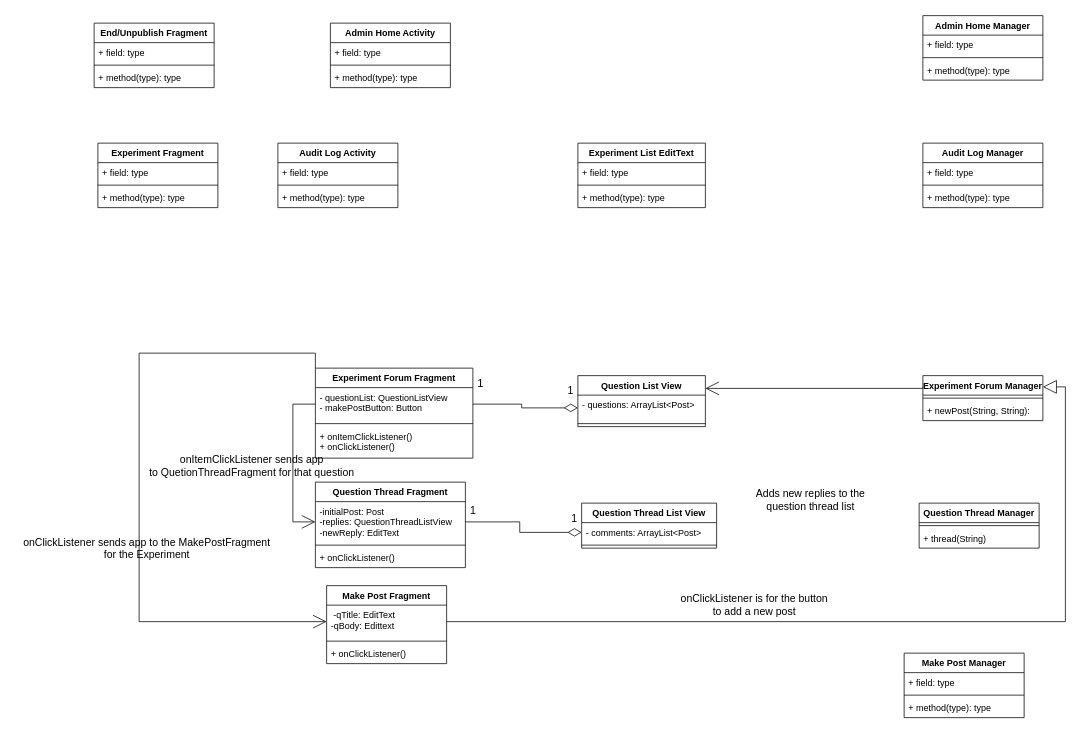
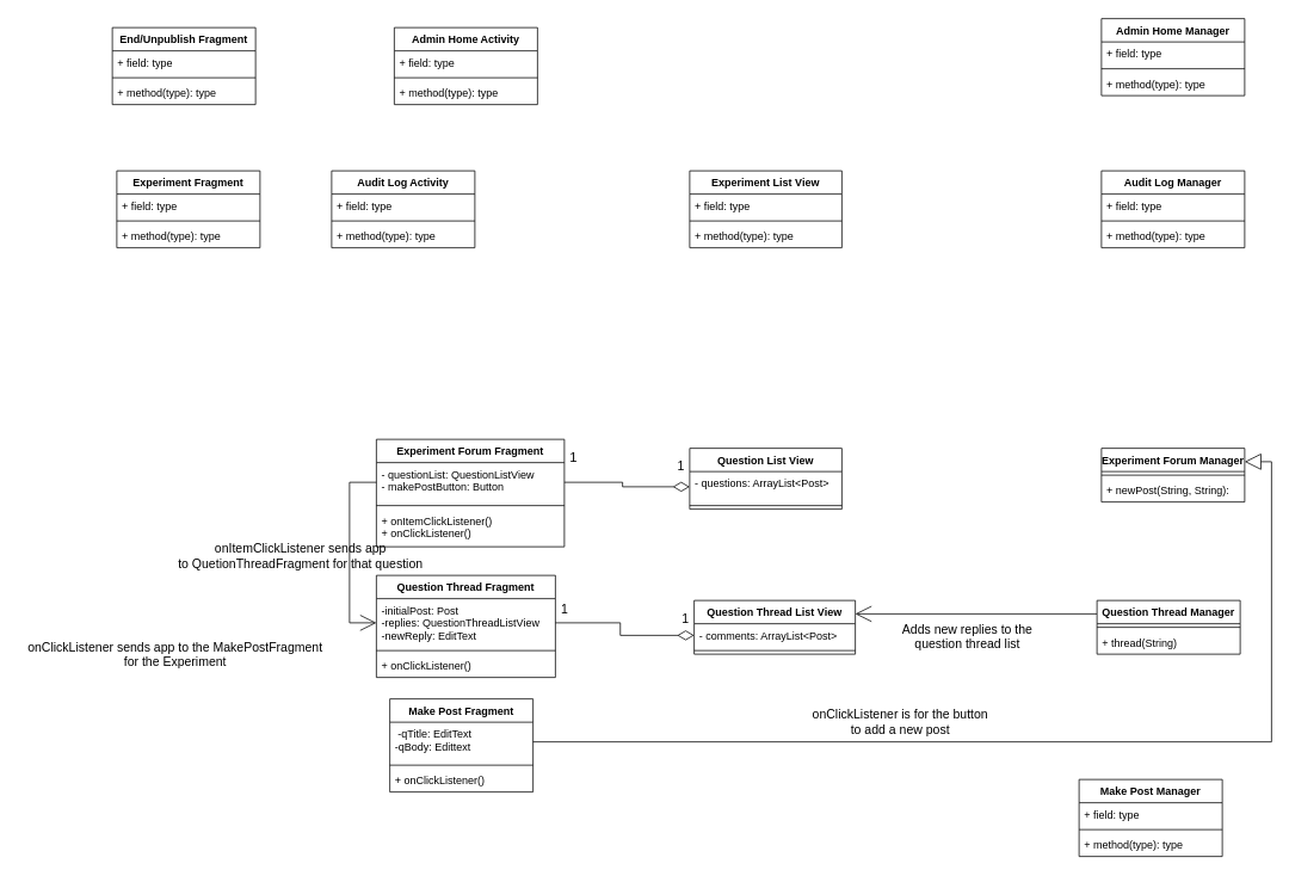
  <mxCell id="0" />
  <mxCell id="1" parent="0" />
  <mxCell id="2" value="End/Unpublish Fragment" style="swimlane;fontStyle=1;align=center;verticalAlign=top;childLayout=stackLayout;horizontal=1;startSize=26;horizontalStack=0;resizeParent=1;resizeParentMax=0;resizeLast=0;collapsible=1;marginBottom=0;" parent="1" vertex="1"><mxGeometry x="125" y="30" width="160" height="86" as="geometry" /></mxCell>
  <mxCell id="3" value="+ field: type" style="text;strokeColor=none;fillColor=none;align=left;verticalAlign=top;spacingLeft=4;spacingRight=4;overflow=hidden;rotatable=0;points=[[0,0.5],[1,0.5]];portConstraint=eastwest;" parent="2" vertex="1"><mxGeometry y="26" width="160" height="26" as="geometry" /></mxCell>
  <mxCell id="4" value="" style="line;strokeWidth=1;fillColor=none;align=left;verticalAlign=middle;spacingTop=-1;spacingLeft=3;spacingRight=3;rotatable=0;labelPosition=right;points=[];portConstraint=eastwest;" parent="2" vertex="1"><mxGeometry y="52" width="160" height="8" as="geometry" /></mxCell>
  <mxCell id="5" value="+ method(type): type" style="text;strokeColor=none;fillColor=none;align=left;verticalAlign=top;spacingLeft=4;spacingRight=4;overflow=hidden;rotatable=0;points=[[0,0.5],[1,0.5]];portConstraint=eastwest;" parent="2" vertex="1"><mxGeometry y="60" width="160" height="26" as="geometry" /></mxCell>
  <mxCell id="6" value="Audit Log Activity" style="swimlane;fontStyle=1;align=center;verticalAlign=top;childLayout=stackLayout;horizontal=1;startSize=26;horizontalStack=0;resizeParent=1;resizeParentMax=0;resizeLast=0;collapsible=1;marginBottom=0;" parent="1" vertex="1"><mxGeometry x="370" y="190" width="160" height="86" as="geometry" /></mxCell>
  <mxCell id="7" value="+ field: type" style="text;strokeColor=none;fillColor=none;align=left;verticalAlign=top;spacingLeft=4;spacingRight=4;overflow=hidden;rotatable=0;points=[[0,0.5],[1,0.5]];portConstraint=eastwest;" parent="6" vertex="1"><mxGeometry y="26" width="160" height="26" as="geometry" /></mxCell>
  <mxCell id="8" value="" style="line;strokeWidth=1;fillColor=none;align=left;verticalAlign=middle;spacingTop=-1;spacingLeft=3;spacingRight=3;rotatable=0;labelPosition=right;points=[];portConstraint=eastwest;" parent="6" vertex="1"><mxGeometry y="52" width="160" height="8" as="geometry" /></mxCell>
  <mxCell id="9" value="+ method(type): type" style="text;strokeColor=none;fillColor=none;align=left;verticalAlign=top;spacingLeft=4;spacingRight=4;overflow=hidden;rotatable=0;points=[[0,0.5],[1,0.5]];portConstraint=eastwest;" parent="6" vertex="1"><mxGeometry y="60" width="160" height="26" as="geometry" /></mxCell>
- <mxCell id="10" style="edgeStyle=orthogonalEdgeStyle;rounded=0;orthogonalLoop=1;jettySize=auto;html=1;exitX=0;exitY=0;exitDx=0;exitDy=0;entryX=0;entryY=0.5;entryDx=0;entryDy=0;endArrow=open;endFill=0;endSize=16;strokeWidth=1;" edge="1" parent="1" source="11" target="20"><mxGeometry relative="1" as="geometry"><Array as="points"><mxPoint x="420" y="470" /><mxPoint x="185" y="470" /><mxPoint x="185" y="828" /></Array></mxGeometry></mxCell>
  <mxCell id="11" value="Experiment Forum Fragment" style="swimlane;fontStyle=1;align=center;verticalAlign=top;childLayout=stackLayout;horizontal=1;startSize=26;horizontalStack=0;resizeParent=1;resizeParentMax=0;resizeLast=0;collapsible=1;marginBottom=0;" parent="1" vertex="1"><mxGeometry x="420" y="490" width="210" height="120" as="geometry" /></mxCell>
  <mxCell id="12" value="- questionList: QuestionListView&#10;- makePostButton: Button&#10;" style="text;strokeColor=none;fillColor=none;align=left;verticalAlign=top;spacingLeft=4;spacingRight=4;overflow=hidden;rotatable=0;points=[[0,0.5],[1,0.5]];portConstraint=eastwest;" parent="11" vertex="1"><mxGeometry y="26" width="210" height="44" as="geometry" /></mxCell>
  <mxCell id="13" value="" style="line;strokeWidth=1;fillColor=none;align=left;verticalAlign=middle;spacingTop=-1;spacingLeft=3;spacingRight=3;rotatable=0;labelPosition=right;points=[];portConstraint=eastwest;" parent="11" vertex="1"><mxGeometry y="70" width="210" height="8" as="geometry" /></mxCell>
  <mxCell id="14" value="+ onItemClickListener()&#10;+ onClickListener()&#10;" style="text;strokeColor=none;fillColor=none;align=left;verticalAlign=top;spacingLeft=4;spacingRight=4;overflow=hidden;rotatable=0;points=[[0,0.5],[1,0.5]];portConstraint=eastwest;" parent="11" vertex="1"><mxGeometry y="78" width="210" height="42" as="geometry" /></mxCell>
  <mxCell id="15" value="Question Thread Fragment" style="swimlane;fontStyle=1;align=center;verticalAlign=top;childLayout=stackLayout;horizontal=1;startSize=26;horizontalStack=0;resizeParent=1;resizeParentMax=0;resizeLast=0;collapsible=1;marginBottom=0;" parent="1" vertex="1"><mxGeometry x="420" y="642" width="200" height="114" as="geometry" /></mxCell>
  <mxCell id="16" value="-initialPost: Post&#10;-replies: QuestionThreadListView&#10;-newReply: EditText" style="text;strokeColor=none;fillColor=none;align=left;verticalAlign=top;spacingLeft=4;spacingRight=4;overflow=hidden;rotatable=0;points=[[0,0.5],[1,0.5]];portConstraint=eastwest;" parent="15" vertex="1"><mxGeometry y="26" width="200" height="54" as="geometry" /></mxCell>
  <mxCell id="17" value="" style="line;strokeWidth=1;fillColor=none;align=left;verticalAlign=middle;spacingTop=-1;spacingLeft=3;spacingRight=3;rotatable=0;labelPosition=right;points=[];portConstraint=eastwest;" parent="15" vertex="1"><mxGeometry y="80" width="200" height="8" as="geometry" /></mxCell>
  <mxCell id="18" value="+ onClickListener()" style="text;strokeColor=none;fillColor=none;align=left;verticalAlign=top;spacingLeft=4;spacingRight=4;overflow=hidden;rotatable=0;points=[[0,0.5],[1,0.5]];portConstraint=eastwest;" parent="15" vertex="1"><mxGeometry y="88" width="200" height="26" as="geometry" /></mxCell>
  <mxCell id="19" value="Make Post Fragment" style="swimlane;fontStyle=1;align=center;verticalAlign=top;childLayout=stackLayout;horizontal=1;startSize=26;horizontalStack=0;resizeParent=1;resizeParentMax=0;resizeLast=0;collapsible=1;marginBottom=0;" parent="1" vertex="1"><mxGeometry x="435" y="780" width="160" height="104" as="geometry" /></mxCell>
  <mxCell id="20" value=" -qTitle: EditText&#10;-qBody: Edittext&#10;" style="text;strokeColor=none;fillColor=none;align=left;verticalAlign=top;spacingLeft=4;spacingRight=4;overflow=hidden;rotatable=0;points=[[0,0.5],[1,0.5]];portConstraint=eastwest;" parent="19" vertex="1"><mxGeometry y="26" width="160" height="44" as="geometry" /></mxCell>
  <mxCell id="21" value="" style="line;strokeWidth=1;fillColor=none;align=left;verticalAlign=middle;spacingTop=-1;spacingLeft=3;spacingRight=3;rotatable=0;labelPosition=right;points=[];portConstraint=eastwest;" parent="19" vertex="1"><mxGeometry y="70" width="160" height="8" as="geometry" /></mxCell>
  <mxCell id="22" value="+ onClickListener()" style="text;strokeColor=none;fillColor=none;align=left;verticalAlign=top;spacingLeft=4;spacingRight=4;overflow=hidden;rotatable=0;points=[[0,0.5],[1,0.5]];portConstraint=eastwest;" parent="19" vertex="1"><mxGeometry y="78" width="160" height="26" as="geometry" /></mxCell>
  <mxCell id="23" value="Admin Home Activity" style="swimlane;fontStyle=1;align=center;verticalAlign=top;childLayout=stackLayout;horizontal=1;startSize=26;horizontalStack=0;resizeParent=1;resizeParentMax=0;resizeLast=0;collapsible=1;marginBottom=0;" parent="1" vertex="1"><mxGeometry x="440" y="30" width="160" height="86" as="geometry" /></mxCell>
  <mxCell id="24" value="+ field: type" style="text;strokeColor=none;fillColor=none;align=left;verticalAlign=top;spacingLeft=4;spacingRight=4;overflow=hidden;rotatable=0;points=[[0,0.5],[1,0.5]];portConstraint=eastwest;" parent="23" vertex="1"><mxGeometry y="26" width="160" height="26" as="geometry" /></mxCell>
  <mxCell id="25" value="" style="line;strokeWidth=1;fillColor=none;align=left;verticalAlign=middle;spacingTop=-1;spacingLeft=3;spacingRight=3;rotatable=0;labelPosition=right;points=[];portConstraint=eastwest;" parent="23" vertex="1"><mxGeometry y="52" width="160" height="8" as="geometry" /></mxCell>
  <mxCell id="26" value="+ method(type): type" style="text;strokeColor=none;fillColor=none;align=left;verticalAlign=top;spacingLeft=4;spacingRight=4;overflow=hidden;rotatable=0;points=[[0,0.5],[1,0.5]];portConstraint=eastwest;" parent="23" vertex="1"><mxGeometry y="60" width="160" height="26" as="geometry" /></mxCell>
  <mxCell id="27" value="Experiment Fragment" style="swimlane;fontStyle=1;align=center;verticalAlign=top;childLayout=stackLayout;horizontal=1;startSize=26;horizontalStack=0;resizeParent=1;resizeParentMax=0;resizeLast=0;collapsible=1;marginBottom=0;" parent="1" vertex="1"><mxGeometry x="130" y="190" width="160" height="86" as="geometry" /></mxCell>
  <mxCell id="28" value="+ field: type" style="text;strokeColor=none;fillColor=none;align=left;verticalAlign=top;spacingLeft=4;spacingRight=4;overflow=hidden;rotatable=0;points=[[0,0.5],[1,0.5]];portConstraint=eastwest;" parent="27" vertex="1"><mxGeometry y="26" width="160" height="26" as="geometry" /></mxCell>
  <mxCell id="29" value="" style="line;strokeWidth=1;fillColor=none;align=left;verticalAlign=middle;spacingTop=-1;spacingLeft=3;spacingRight=3;rotatable=0;labelPosition=right;points=[];portConstraint=eastwest;" parent="27" vertex="1"><mxGeometry y="52" width="160" height="8" as="geometry" /></mxCell>
  <mxCell id="30" value="+ method(type): type" style="text;strokeColor=none;fillColor=none;align=left;verticalAlign=top;spacingLeft=4;spacingRight=4;overflow=hidden;rotatable=0;points=[[0,0.5],[1,0.5]];portConstraint=eastwest;" parent="27" vertex="1"><mxGeometry y="60" width="160" height="26" as="geometry" /></mxCell>
  <mxCell id="31" value="Audit Log Manager" style="swimlane;fontStyle=1;align=center;verticalAlign=top;childLayout=stackLayout;horizontal=1;startSize=26;horizontalStack=0;resizeParent=1;resizeParentMax=0;resizeLast=0;collapsible=1;marginBottom=0;" parent="1" vertex="1"><mxGeometry x="1230" y="190" width="160" height="86" as="geometry" /></mxCell>
  <mxCell id="32" value="+ field: type" style="text;strokeColor=none;fillColor=none;align=left;verticalAlign=top;spacingLeft=4;spacingRight=4;overflow=hidden;rotatable=0;points=[[0,0.5],[1,0.5]];portConstraint=eastwest;" parent="31" vertex="1"><mxGeometry y="26" width="160" height="26" as="geometry" /></mxCell>
  <mxCell id="33" value="" style="line;strokeWidth=1;fillColor=none;align=left;verticalAlign=middle;spacingTop=-1;spacingLeft=3;spacingRight=3;rotatable=0;labelPosition=right;points=[];portConstraint=eastwest;" parent="31" vertex="1"><mxGeometry y="52" width="160" height="8" as="geometry" /></mxCell>
  <mxCell id="34" value="+ method(type): type" style="text;strokeColor=none;fillColor=none;align=left;verticalAlign=top;spacingLeft=4;spacingRight=4;overflow=hidden;rotatable=0;points=[[0,0.5],[1,0.5]];portConstraint=eastwest;" parent="31" vertex="1"><mxGeometry y="60" width="160" height="26" as="geometry" /></mxCell>
- <mxCell id="35" style="edgeStyle=orthogonalEdgeStyle;rounded=0;orthogonalLoop=1;jettySize=auto;html=1;exitX=0;exitY=0.25;exitDx=0;exitDy=0;entryX=1;entryY=0.25;entryDx=0;entryDy=0;endArrow=open;endFill=0;endSize=16;strokeWidth=1;" edge="1" parent="1" source="36" target="51"><mxGeometry relative="1" as="geometry"><Array as="points"><mxPoint x="1230" y="517" /></Array></mxGeometry></mxCell>
  <mxCell id="36" value="Experiment Forum Manager" style="swimlane;fontStyle=1;align=center;verticalAlign=top;childLayout=stackLayout;horizontal=1;startSize=26;horizontalStack=0;resizeParent=1;resizeParentMax=0;resizeLast=0;collapsible=1;marginBottom=0;" parent="1" vertex="1"><mxGeometry x="1230" y="500" width="160" height="60" as="geometry" /></mxCell>
  <mxCell id="37" value="" style="line;strokeWidth=1;fillColor=none;align=left;verticalAlign=middle;spacingTop=-1;spacingLeft=3;spacingRight=3;rotatable=0;labelPosition=right;points=[];portConstraint=eastwest;" parent="36" vertex="1"><mxGeometry y="26" width="160" height="8" as="geometry" /></mxCell>
  <mxCell id="38" value="+ newPost(String, String):" style="text;strokeColor=none;fillColor=none;align=left;verticalAlign=top;spacingLeft=4;spacingRight=4;overflow=hidden;rotatable=0;points=[[0,0.5],[1,0.5]];portConstraint=eastwest;" parent="36" vertex="1"><mxGeometry y="34" width="160" height="26" as="geometry" /></mxCell>
  <mxCell id="39" value="Make Post Manager" style="swimlane;fontStyle=1;align=center;verticalAlign=top;childLayout=stackLayout;horizontal=1;startSize=26;horizontalStack=0;resizeParent=1;resizeParentMax=0;resizeLast=0;collapsible=1;marginBottom=0;" parent="1" vertex="1"><mxGeometry x="1205" y="870" width="160" height="86" as="geometry" /></mxCell>
  <mxCell id="40" value="+ field: type" style="text;strokeColor=none;fillColor=none;align=left;verticalAlign=top;spacingLeft=4;spacingRight=4;overflow=hidden;rotatable=0;points=[[0,0.5],[1,0.5]];portConstraint=eastwest;" parent="39" vertex="1"><mxGeometry y="26" width="160" height="26" as="geometry" /></mxCell>
  <mxCell id="41" value="" style="line;strokeWidth=1;fillColor=none;align=left;verticalAlign=middle;spacingTop=-1;spacingLeft=3;spacingRight=3;rotatable=0;labelPosition=right;points=[];portConstraint=eastwest;" parent="39" vertex="1"><mxGeometry y="52" width="160" height="8" as="geometry" /></mxCell>
  <mxCell id="42" value="+ method(type): type" style="text;strokeColor=none;fillColor=none;align=left;verticalAlign=top;spacingLeft=4;spacingRight=4;overflow=hidden;rotatable=0;points=[[0,0.5],[1,0.5]];portConstraint=eastwest;" parent="39" vertex="1"><mxGeometry y="60" width="160" height="26" as="geometry" /></mxCell>
  <mxCell id="43" value="Admin Home Manager" style="swimlane;fontStyle=1;align=center;verticalAlign=top;childLayout=stackLayout;horizontal=1;startSize=26;horizontalStack=0;resizeParent=1;resizeParentMax=0;resizeLast=0;collapsible=1;marginBottom=0;" parent="1" vertex="1"><mxGeometry x="1230" y="20" width="160" height="86" as="geometry" /></mxCell>
  <mxCell id="44" value="+ field: type" style="text;strokeColor=none;fillColor=none;align=left;verticalAlign=top;spacingLeft=4;spacingRight=4;overflow=hidden;rotatable=0;points=[[0,0.5],[1,0.5]];portConstraint=eastwest;" parent="43" vertex="1"><mxGeometry y="26" width="160" height="26" as="geometry" /></mxCell>
  <mxCell id="45" value="" style="line;strokeWidth=1;fillColor=none;align=left;verticalAlign=middle;spacingTop=-1;spacingLeft=3;spacingRight=3;rotatable=0;labelPosition=right;points=[];portConstraint=eastwest;" parent="43" vertex="1"><mxGeometry y="52" width="160" height="8" as="geometry" /></mxCell>
  <mxCell id="46" value="+ method(type): type" style="text;strokeColor=none;fillColor=none;align=left;verticalAlign=top;spacingLeft=4;spacingRight=4;overflow=hidden;rotatable=0;points=[[0,0.5],[1,0.5]];portConstraint=eastwest;" parent="43" vertex="1"><mxGeometry y="60" width="160" height="26" as="geometry" /></mxCell>
- <mxCell id="47" value="Experiment List EditText" style="swimlane;fontStyle=1;align=center;verticalAlign=top;childLayout=stackLayout;horizontal=1;startSize=26;horizontalStack=0;resizeParent=1;resizeParentMax=0;resizeLast=0;collapsible=1;marginBottom=0;" parent="1" vertex="1"><mxGeometry x="770" y="190" width="170" height="86" as="geometry" /></mxCell>
+ <mxCell id="47" value="Experiment List View" style="swimlane;fontStyle=1;align=center;verticalAlign=top;childLayout=stackLayout;horizontal=1;startSize=26;horizontalStack=0;resizeParent=1;resizeParentMax=0;resizeLast=0;collapsible=1;marginBottom=0;" parent="1" vertex="1"><mxGeometry x="770" y="190" width="170" height="86" as="geometry" /></mxCell>
  <mxCell id="48" value="+ field: type" style="text;strokeColor=none;fillColor=none;align=left;verticalAlign=top;spacingLeft=4;spacingRight=4;overflow=hidden;rotatable=0;points=[[0,0.5],[1,0.5]];portConstraint=eastwest;" parent="47" vertex="1"><mxGeometry y="26" width="170" height="26" as="geometry" /></mxCell>
  <mxCell id="49" value="" style="line;strokeWidth=1;fillColor=none;align=left;verticalAlign=middle;spacingTop=-1;spacingLeft=3;spacingRight=3;rotatable=0;labelPosition=right;points=[];portConstraint=eastwest;" parent="47" vertex="1"><mxGeometry y="52" width="170" height="8" as="geometry" /></mxCell>
  <mxCell id="50" value="+ method(type): type" style="text;strokeColor=none;fillColor=none;align=left;verticalAlign=top;spacingLeft=4;spacingRight=4;overflow=hidden;rotatable=0;points=[[0,0.5],[1,0.5]];portConstraint=eastwest;" parent="47" vertex="1"><mxGeometry y="60" width="170" height="26" as="geometry" /></mxCell>
  <mxCell id="51" value="Question List View" style="swimlane;fontStyle=1;align=center;verticalAlign=top;childLayout=stackLayout;horizontal=1;startSize=26;horizontalStack=0;resizeParent=1;resizeParentMax=0;resizeLast=0;collapsible=1;marginBottom=0;" parent="1" vertex="1"><mxGeometry x="770" y="500" width="170" height="68" as="geometry" /></mxCell>
  <mxCell id="52" value="- questions: ArrayList&lt;Post&gt;" style="text;strokeColor=none;fillColor=none;align=left;verticalAlign=top;spacingLeft=4;spacingRight=4;overflow=hidden;rotatable=0;points=[[0,0.5],[1,0.5]];portConstraint=eastwest;" parent="51" vertex="1"><mxGeometry y="26" width="170" height="34" as="geometry" /></mxCell>
  <mxCell id="53" value="" style="line;strokeWidth=1;fillColor=none;align=left;verticalAlign=middle;spacingTop=-1;spacingLeft=3;spacingRight=3;rotatable=0;labelPosition=right;points=[];portConstraint=eastwest;" parent="51" vertex="1"><mxGeometry y="60" width="170" height="8" as="geometry" /></mxCell>
+ <mxCell id="54" style="edgeStyle=orthogonalEdgeStyle;rounded=0;orthogonalLoop=1;jettySize=auto;html=1;exitX=0;exitY=0.25;exitDx=0;exitDy=0;entryX=1;entryY=0.25;entryDx=0;entryDy=0;endArrow=open;endFill=0;endSize=16;strokeWidth=1;" edge="1" parent="1" source="55" target="58"><mxGeometry relative="1" as="geometry"><Array as="points" /></mxGeometry></mxCell>
  <mxCell id="55" value="Question Thread Manager" style="swimlane;fontStyle=1;align=center;verticalAlign=top;childLayout=stackLayout;horizontal=1;startSize=26;horizontalStack=0;resizeParent=1;resizeParentMax=0;resizeLast=0;collapsible=1;marginBottom=0;" vertex="1" parent="1"><mxGeometry x="1225" y="670" width="160" height="60" as="geometry" /></mxCell>
  <mxCell id="56" value="" style="line;strokeWidth=1;fillColor=none;align=left;verticalAlign=middle;spacingTop=-1;spacingLeft=3;spacingRight=3;rotatable=0;labelPosition=right;points=[];portConstraint=eastwest;" vertex="1" parent="55"><mxGeometry y="26" width="160" height="8" as="geometry" /></mxCell>
  <mxCell id="57" value="+ thread(String)" style="text;strokeColor=none;fillColor=none;align=left;verticalAlign=top;spacingLeft=4;spacingRight=4;overflow=hidden;rotatable=0;points=[[0,0.5],[1,0.5]];portConstraint=eastwest;" vertex="1" parent="55"><mxGeometry y="34" width="160" height="26" as="geometry" /></mxCell>
  <mxCell id="58" value="Question Thread List View" style="swimlane;fontStyle=1;align=center;verticalAlign=top;childLayout=stackLayout;horizontal=1;startSize=26;horizontalStack=0;resizeParent=1;resizeParentMax=0;resizeLast=0;collapsible=1;marginBottom=0;" vertex="1" parent="1"><mxGeometry x="775" y="670" width="180" height="60" as="geometry" /></mxCell>
  <mxCell id="59" value="- comments: ArrayList&lt;Post&gt;" style="text;strokeColor=none;fillColor=none;align=left;verticalAlign=top;spacingLeft=4;spacingRight=4;overflow=hidden;rotatable=0;points=[[0,0.5],[1,0.5]];portConstraint=eastwest;" vertex="1" parent="58"><mxGeometry y="26" width="180" height="26" as="geometry" /></mxCell>
  <mxCell id="60" value="" style="line;strokeWidth=1;fillColor=none;align=left;verticalAlign=middle;spacingTop=-1;spacingLeft=3;spacingRight=3;rotatable=0;labelPosition=right;points=[];portConstraint=eastwest;" vertex="1" parent="58"><mxGeometry y="52" width="180" height="8" as="geometry" /></mxCell>
  <mxCell id="61" style="edgeStyle=orthogonalEdgeStyle;rounded=0;orthogonalLoop=1;jettySize=auto;html=1;exitX=0;exitY=0.5;exitDx=0;exitDy=0;entryX=0;entryY=0.5;entryDx=0;entryDy=0;endArrow=open;endFill=0;endSize=16;" edge="1" parent="1" source="12" target="16"><mxGeometry relative="1" as="geometry" /></mxCell>
  <mxCell id="62" value="&lt;div style=&quot;font-size: 14px&quot;&gt;onItemClickListener sends app&lt;/div&gt;&lt;div style=&quot;font-size: 14px&quot;&gt;to QuetionThreadFragment for that question&lt;br&gt;&lt;/div&gt;" style="text;html=1;align=center;verticalAlign=middle;resizable=0;points=[];autosize=1;" vertex="1" parent="1"><mxGeometry x="185" y="605" width="300" height="30" as="geometry" /></mxCell>
  <mxCell id="63" style="edgeStyle=orthogonalEdgeStyle;rounded=0;orthogonalLoop=1;jettySize=auto;html=1;exitX=1;exitY=0.5;exitDx=0;exitDy=0;entryX=0;entryY=0.5;entryDx=0;entryDy=0;endArrow=diamondThin;endFill=0;strokeWidth=1;endSize=16;" edge="1" parent="1" source="12" target="52"><mxGeometry relative="1" as="geometry" /></mxCell>
  <mxCell id="64" value="&lt;font style=&quot;font-size: 15px&quot;&gt;1&lt;/font&gt;" style="text;html=1;align=center;verticalAlign=middle;resizable=0;points=[];autosize=1;" vertex="1" parent="1"><mxGeometry x="630" y="500" width="20" height="20" as="geometry" /></mxCell>
  <mxCell id="65" value="&lt;font style=&quot;font-size: 14px&quot;&gt;1&lt;/font&gt;" style="text;html=1;align=center;verticalAlign=middle;resizable=0;points=[];autosize=1;" vertex="1" parent="1"><mxGeometry x="750" y="510" width="20" height="20" as="geometry" /></mxCell>
  <mxCell id="66" value="&lt;div style=&quot;font-size: 14px&quot;&gt;&lt;font style=&quot;font-size: 14px&quot;&gt;onClickListener sends app to the MakePostFragment&lt;/font&gt;&lt;/div&gt;&lt;div style=&quot;font-size: 14px&quot;&gt;&lt;font style=&quot;font-size: 14px&quot;&gt;for the Experiment&lt;/font&gt;&lt;br&gt;&lt;/div&gt;" style="text;html=1;align=center;verticalAlign=middle;resizable=0;points=[];autosize=1;" vertex="1" parent="1"><mxGeometry x="20" y="715" width="350" height="30" as="geometry" /></mxCell>
  <mxCell id="67" style="edgeStyle=orthogonalEdgeStyle;rounded=0;orthogonalLoop=1;jettySize=auto;html=1;exitX=1;exitY=0.5;exitDx=0;exitDy=0;endArrow=diamondThin;endFill=0;endSize=16;strokeWidth=1;" edge="1" parent="1" source="16" target="59"><mxGeometry relative="1" as="geometry" /></mxCell>
  <mxCell id="68" value="&lt;font style=&quot;font-size: 14px&quot;&gt;1&lt;/font&gt;" style="text;html=1;align=center;verticalAlign=middle;resizable=0;points=[];autosize=1;" vertex="1" parent="1"><mxGeometry x="620" y="670" width="20" height="20" as="geometry" /></mxCell>
  <mxCell id="69" value="&lt;font style=&quot;font-size: 14px&quot;&gt;1&lt;/font&gt;" style="text;html=1;align=center;verticalAlign=middle;resizable=0;points=[];autosize=1;" vertex="1" parent="1"><mxGeometry x="755" y="680" width="20" height="20" as="geometry" /></mxCell>
  <mxCell id="70" style="edgeStyle=orthogonalEdgeStyle;rounded=0;orthogonalLoop=1;jettySize=auto;html=1;exitX=1;exitY=0.5;exitDx=0;exitDy=0;entryX=1;entryY=0.25;entryDx=0;entryDy=0;endArrow=block;endFill=0;endSize=16;strokeWidth=1;" edge="1" parent="1" source="20" target="36"><mxGeometry relative="1" as="geometry" /></mxCell>
  <mxCell id="71" value="&lt;div style=&quot;font-size: 14px&quot;&gt;&lt;font style=&quot;font-size: 14px&quot;&gt;onClickListener is for the button&lt;/font&gt;&lt;/div&gt;&lt;div style=&quot;font-size: 14px&quot;&gt;&lt;font style=&quot;font-size: 14px&quot;&gt;to add a new post&lt;/font&gt;&lt;br&gt;&lt;/div&gt;" style="text;html=1;align=center;verticalAlign=middle;resizable=0;points=[];autosize=1;" vertex="1" parent="1"><mxGeometry x="895" y="790" width="220" height="30" as="geometry" /></mxCell>
- <mxCell id="72" value="&lt;div style=&quot;font-size: 14px&quot;&gt;&lt;font style=&quot;font-size: 14px&quot;&gt;Adds new replies to the &lt;br&gt;&lt;/font&gt;&lt;/div&gt;&lt;div style=&quot;font-size: 14px&quot;&gt;&lt;font style=&quot;font-size: 14px&quot;&gt;question thread list&lt;br&gt;&lt;/font&gt;&lt;/div&gt;" style="text;html=1;align=center;verticalAlign=middle;resizable=0;points=[];autosize=1;" vertex="1" parent="1"><mxGeometry x="1000" y="650" width="160" height="30" as="geometry" /></mxCell>
+ <mxCell id="72" value="&lt;div style=&quot;font-size: 14px&quot;&gt;&lt;font style=&quot;font-size: 14px&quot;&gt;Adds new replies to the &lt;br&gt;&lt;/font&gt;&lt;/div&gt;&lt;div style=&quot;font-size: 14px&quot;&gt;&lt;font style=&quot;font-size: 14px&quot;&gt;question thread list&lt;br&gt;&lt;/font&gt;&lt;/div&gt;" style="text;html=1;align=center;verticalAlign=middle;resizable=0;points=[];autosize=1;" vertex="1" parent="1"><mxGeometry x="1000" y="695" width="160" height="30" as="geometry" /></mxCell>
